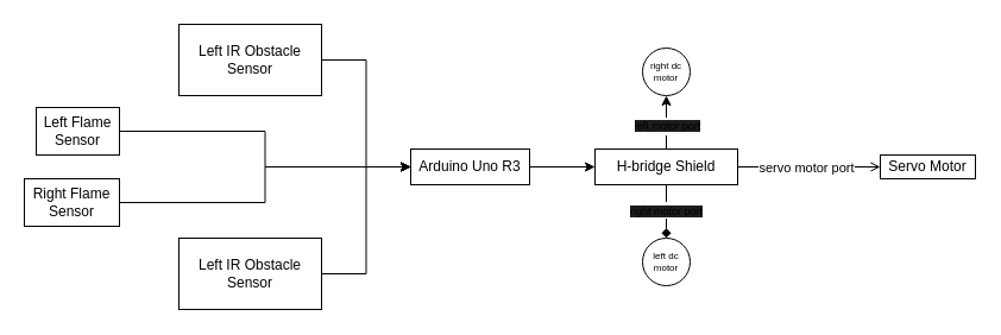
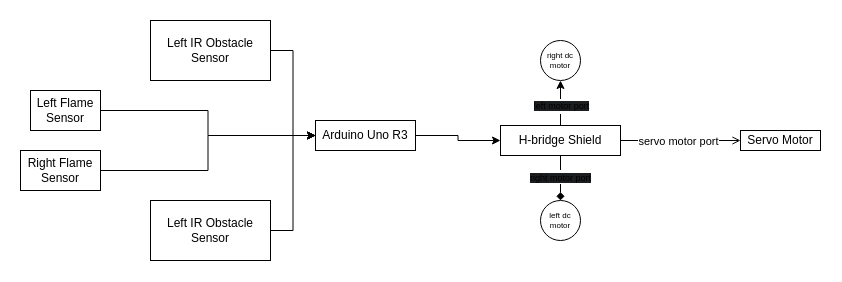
  <mxCell id="0" />
  <mxCell id="1" parent="0" />
  <mxCell id="2" value="" style="edgeStyle=orthogonalEdgeStyle;rounded=0;orthogonalLoop=1;jettySize=auto;html=1;" edge="1" parent="1" source="3" target="20"><mxGeometry relative="1" as="geometry" /></mxCell>
- <mxCell id="3" value="Arduino Uno R3" style="rounded=0;whiteSpace=wrap;html=1;" vertex="1" parent="1"><mxGeometry x="345" y="125" width="100" height="30" as="geometry" /></mxCell>
+ <mxCell id="3" value="Arduino Uno R3" style="rounded=0;whiteSpace=wrap;html=1;" vertex="1" parent="1"><mxGeometry x="315" y="120" width="100" height="30" as="geometry" /></mxCell>
  <mxCell id="4" style="edgeStyle=orthogonalEdgeStyle;rounded=0;orthogonalLoop=1;jettySize=auto;html=1;entryX=0;entryY=0.5;entryDx=0;entryDy=0;" edge="1" parent="1" source="5" target="3"><mxGeometry relative="1" as="geometry" /></mxCell>
  <mxCell id="5" value="Left IR Obstacle Sensor" style="rounded=0;whiteSpace=wrap;html=1;" vertex="1" parent="1"><mxGeometry x="150" width="120" height="60" as="geometry" y="20" /></mxCell>
  <mxCell id="6" style="edgeStyle=orthogonalEdgeStyle;rounded=0;orthogonalLoop=1;jettySize=auto;html=1;entryX=0;entryY=0.5;entryDx=0;entryDy=0;" edge="1" parent="1" source="7" target="3"><mxGeometry relative="1" as="geometry" /></mxCell>
  <mxCell id="7" value="Left IR Obstacle Sensor" style="rounded=0;whiteSpace=wrap;html=1;" vertex="1" parent="1"><mxGeometry x="150" y="200" width="120" height="60" as="geometry" /></mxCell>
  <mxCell id="8" style="edgeStyle=orthogonalEdgeStyle;rounded=0;orthogonalLoop=1;jettySize=auto;html=1;entryX=0;entryY=0.5;entryDx=0;entryDy=0;" edge="1" parent="1" source="9" target="3"><mxGeometry relative="1" as="geometry" /></mxCell>
  <mxCell id="9" value="Left Flame Sensor" style="rounded=0;whiteSpace=wrap;html=1;" vertex="1" parent="1"><mxGeometry x="30" y="90" width="70" height="40" as="geometry" /></mxCell>
  <mxCell id="10" style="edgeStyle=orthogonalEdgeStyle;rounded=0;orthogonalLoop=1;jettySize=auto;html=1;entryX=0;entryY=0.5;entryDx=0;entryDy=0;" edge="1" parent="1" source="11" target="3"><mxGeometry relative="1" as="geometry" /></mxCell>
  <mxCell id="11" value="Right Flame Sensor" style="rounded=0;whiteSpace=wrap;html=1;" vertex="1" parent="1"><mxGeometry y="150" width="80" height="40" as="geometry" x="20" /></mxCell>
  <mxCell id="12" value="" style="edgeStyle=orthogonalEdgeStyle;rounded=0;orthogonalLoop=1;jettySize=auto;html=1;" edge="1" parent="1" source="20" target="21"><mxGeometry relative="1" as="geometry" /></mxCell>
  <mxCell id="13" value="Text" style="edgeLabel;html=1;align=center;verticalAlign=middle;resizable=0;points=[];" vertex="1" connectable="0" parent="12"><mxGeometry x="-0.135" relative="1" as="geometry"><mxPoint as="offset" /></mxGeometry></mxCell>
  <mxCell id="14" value="&lt;span style=&quot;font-size: 9px; background-color: rgb(27, 29, 30);&quot;&gt;left motor port&lt;/span&gt;" style="edgeLabel;html=1;align=center;verticalAlign=middle;resizable=0;points=[];" vertex="1" connectable="0" parent="12"><mxGeometry x="-0.046" relative="1" as="geometry"><mxPoint as="offset" /></mxGeometry></mxCell>
  <mxCell id="15" value="" style="edgeStyle=orthogonalEdgeStyle;rounded=0;orthogonalLoop=1;jettySize=auto;html=1;endArrow=diamond;" edge="1" parent="1" source="20" target="22"><mxGeometry relative="1" as="geometry" /></mxCell>
  <mxCell id="16" value="Text" style="edgeLabel;html=1;align=center;verticalAlign=middle;resizable=0;points=[];" vertex="1" connectable="0" parent="15"><mxGeometry x="-0.132" relative="1" as="geometry"><mxPoint as="offset" /></mxGeometry></mxCell>
  <mxCell id="17" value="&lt;span style=&quot;font-size: 9px; background-color: rgb(27, 29, 30);&quot;&gt;right motor port&lt;/span&gt;" style="edgeLabel;html=1;align=center;verticalAlign=middle;resizable=0;points=[];" vertex="1" connectable="0" parent="15"><mxGeometry x="-0.073" y="-1" relative="1" as="geometry"><mxPoint as="offset" /></mxGeometry></mxCell>
  <mxCell id="18" value="" style="edgeStyle=orthogonalEdgeStyle;rounded=0;orthogonalLoop=1;jettySize=auto;html=1;endArrow=open;" edge="1" parent="1" source="20" target="23"><mxGeometry relative="1" as="geometry" /></mxCell>
  <mxCell id="19" value="servo motor port" style="edgeLabel;html=1;align=center;verticalAlign=middle;resizable=0;points=[];" vertex="1" connectable="0" parent="18"><mxGeometry x="-0.474" relative="1" as="geometry"><mxPoint x="25" as="offset" /></mxGeometry></mxCell>
  <mxCell id="20" value="H-bridge Shield" style="rounded=0;whiteSpace=wrap;html=1;" vertex="1" parent="1"><mxGeometry x="500" y="125" width="120" height="30" as="geometry" /></mxCell>
  <mxCell id="21" value="right dc motor" style="ellipse;whiteSpace=wrap;html=1;aspect=fixed;direction=south;fontSize=8;" vertex="1" parent="1"><mxGeometry x="540" y="40" width="40" height="40" as="geometry" /></mxCell>
  <mxCell id="22" value="left dc motor" style="ellipse;whiteSpace=wrap;html=1;aspect=fixed;direction=south;fontSize=8;" vertex="1" parent="1"><mxGeometry x="540" y="200" width="40" height="40" as="geometry" /></mxCell>
  <mxCell id="23" value="Servo Motor" style="rounded=0;whiteSpace=wrap;html=1;" vertex="1" parent="1"><mxGeometry x="740" y="130" width="80" height="20" as="geometry" /></mxCell>
